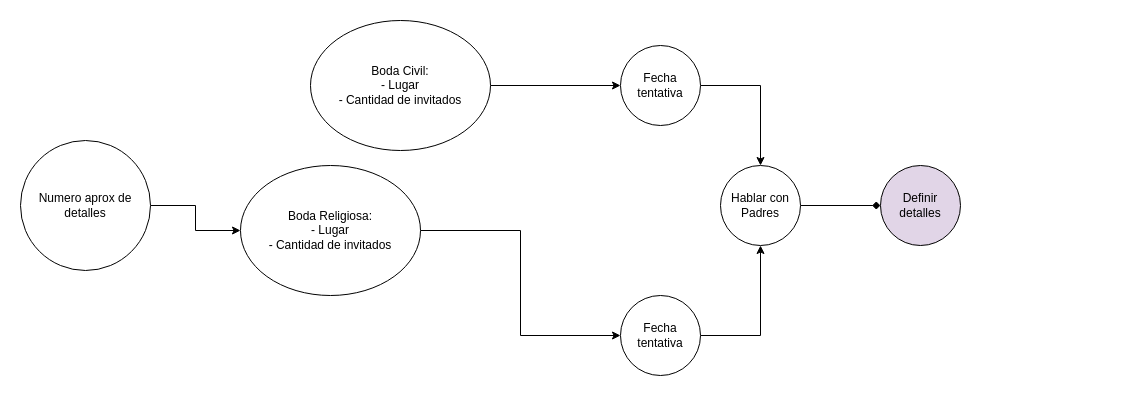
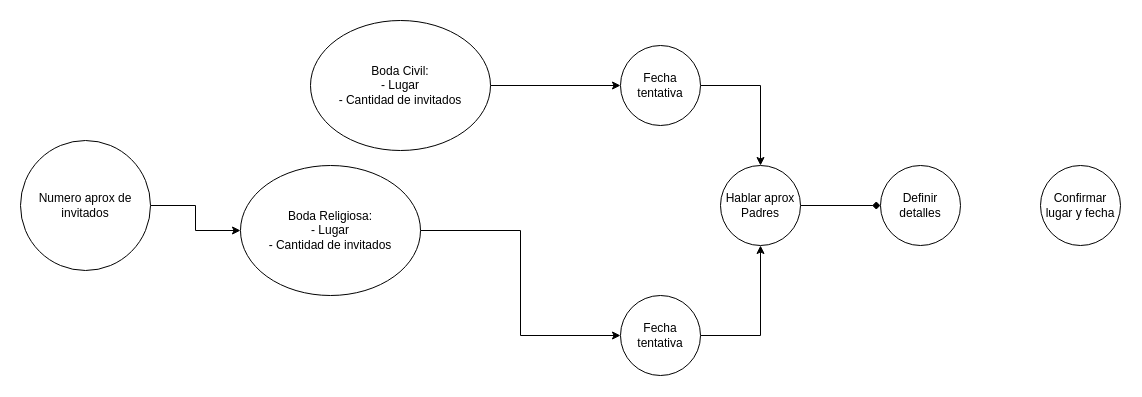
  <mxCell id="0" />
  <mxCell id="1" parent="0" />
  <mxCell id="2" value="" style="edgeStyle=orthogonalEdgeStyle;rounded=0;orthogonalLoop=1;jettySize=auto;html=1;entryX=0;entryY=0.5;entryDx=0;entryDy=0;" edge="1" parent="1" source="3" target="7"><mxGeometry relative="1" as="geometry"><mxPoint x="390" y="250" as="targetPoint" /></mxGeometry></mxCell>
- <mxCell id="3" value="Numero aprox de detalles" style="ellipse;whiteSpace=wrap;html=1;aspect=fixed;" vertex="1" parent="1"><mxGeometry x="20" y="140" width="130" height="130" as="geometry" /></mxCell>
+ <mxCell id="3" value="Numero aprox de invitados" style="ellipse;whiteSpace=wrap;html=1;aspect=fixed;" vertex="1" parent="1"><mxGeometry x="20" y="140" width="130" height="130" as="geometry" /></mxCell>
  <mxCell id="4" value="" style="edgeStyle=orthogonalEdgeStyle;rounded=0;orthogonalLoop=1;jettySize=auto;html=1;" edge="1" parent="1" source="5" target="9"><mxGeometry relative="1" as="geometry" /></mxCell>
  <mxCell id="5" value="Boda Civil:&lt;div&gt;- Lugar&lt;br&gt;- Cantidad de invitados&lt;/div&gt;" style="ellipse;whiteSpace=wrap;html=1;" vertex="1" parent="1"><mxGeometry x="310" y="20" width="180" height="130" as="geometry" /></mxCell>
  <mxCell id="6" value="" style="edgeStyle=orthogonalEdgeStyle;rounded=0;orthogonalLoop=1;jettySize=auto;html=1;" edge="1" parent="1" source="7" target="11"><mxGeometry relative="1" as="geometry" /></mxCell>
  <mxCell id="7" value="Boda Religiosa:&lt;div&gt;- Lugar&lt;br&gt;- Cantidad de invitados&lt;/div&gt;" style="ellipse;whiteSpace=wrap;html=1;" vertex="1" parent="1"><mxGeometry x="240" y="165" width="180" height="130" as="geometry" /></mxCell>
  <mxCell id="8" style="edgeStyle=orthogonalEdgeStyle;rounded=0;orthogonalLoop=1;jettySize=auto;html=1;" edge="1" parent="1" source="9" target="13"><mxGeometry relative="1" as="geometry" /></mxCell>
  <mxCell id="9" value="Fecha tentativa" style="ellipse;whiteSpace=wrap;html=1;" vertex="1" parent="1"><mxGeometry x="620" y="45" width="80" height="80" as="geometry" /></mxCell>
  <mxCell id="10" style="edgeStyle=orthogonalEdgeStyle;rounded=0;orthogonalLoop=1;jettySize=auto;html=1;" edge="1" parent="1" source="11" target="13"><mxGeometry relative="1" as="geometry" /></mxCell>
  <mxCell id="11" value="Fecha tentativa" style="ellipse;whiteSpace=wrap;html=1;" vertex="1" parent="1"><mxGeometry x="620" y="295" width="80" height="80" as="geometry" /></mxCell>
  <mxCell id="12" value="" style="edgeStyle=orthogonalEdgeStyle;rounded=0;orthogonalLoop=1;jettySize=auto;html=1;endArrow=diamond;" edge="1" parent="1" source="13" target="14"><mxGeometry relative="1" as="geometry" /></mxCell>
- <mxCell id="13" value="Hablar con Padres" style="ellipse;whiteSpace=wrap;html=1;aspect=fixed;" vertex="1" parent="1"><mxGeometry x="720" y="165" width="80" height="80" as="geometry" /></mxCell>
- <mxCell id="14" value="Definir detalles" style="ellipse;whiteSpace=wrap;html=1;fillColor=#e1d5e7;" vertex="1" parent="1"><mxGeometry x="880" y="165" width="80" height="80" as="geometry" /></mxCell>
+ <mxCell id="13" value="Hablar aprox Padres" style="ellipse;whiteSpace=wrap;html=1;aspect=fixed;" vertex="1" parent="1"><mxGeometry x="720" y="165" width="80" height="80" as="geometry" /></mxCell>
+ <mxCell id="14" value="Definir detalles" style="ellipse;whiteSpace=wrap;html=1;" vertex="1" parent="1"><mxGeometry x="880" y="165" width="80" height="80" as="geometry" /></mxCell>
+ <mxCell id="15" value="Confirmar lugar y fecha" style="ellipse;whiteSpace=wrap;html=1;" vertex="1" parent="1"><mxGeometry x="1040" y="165" width="80" height="80" as="geometry" /></mxCell>
